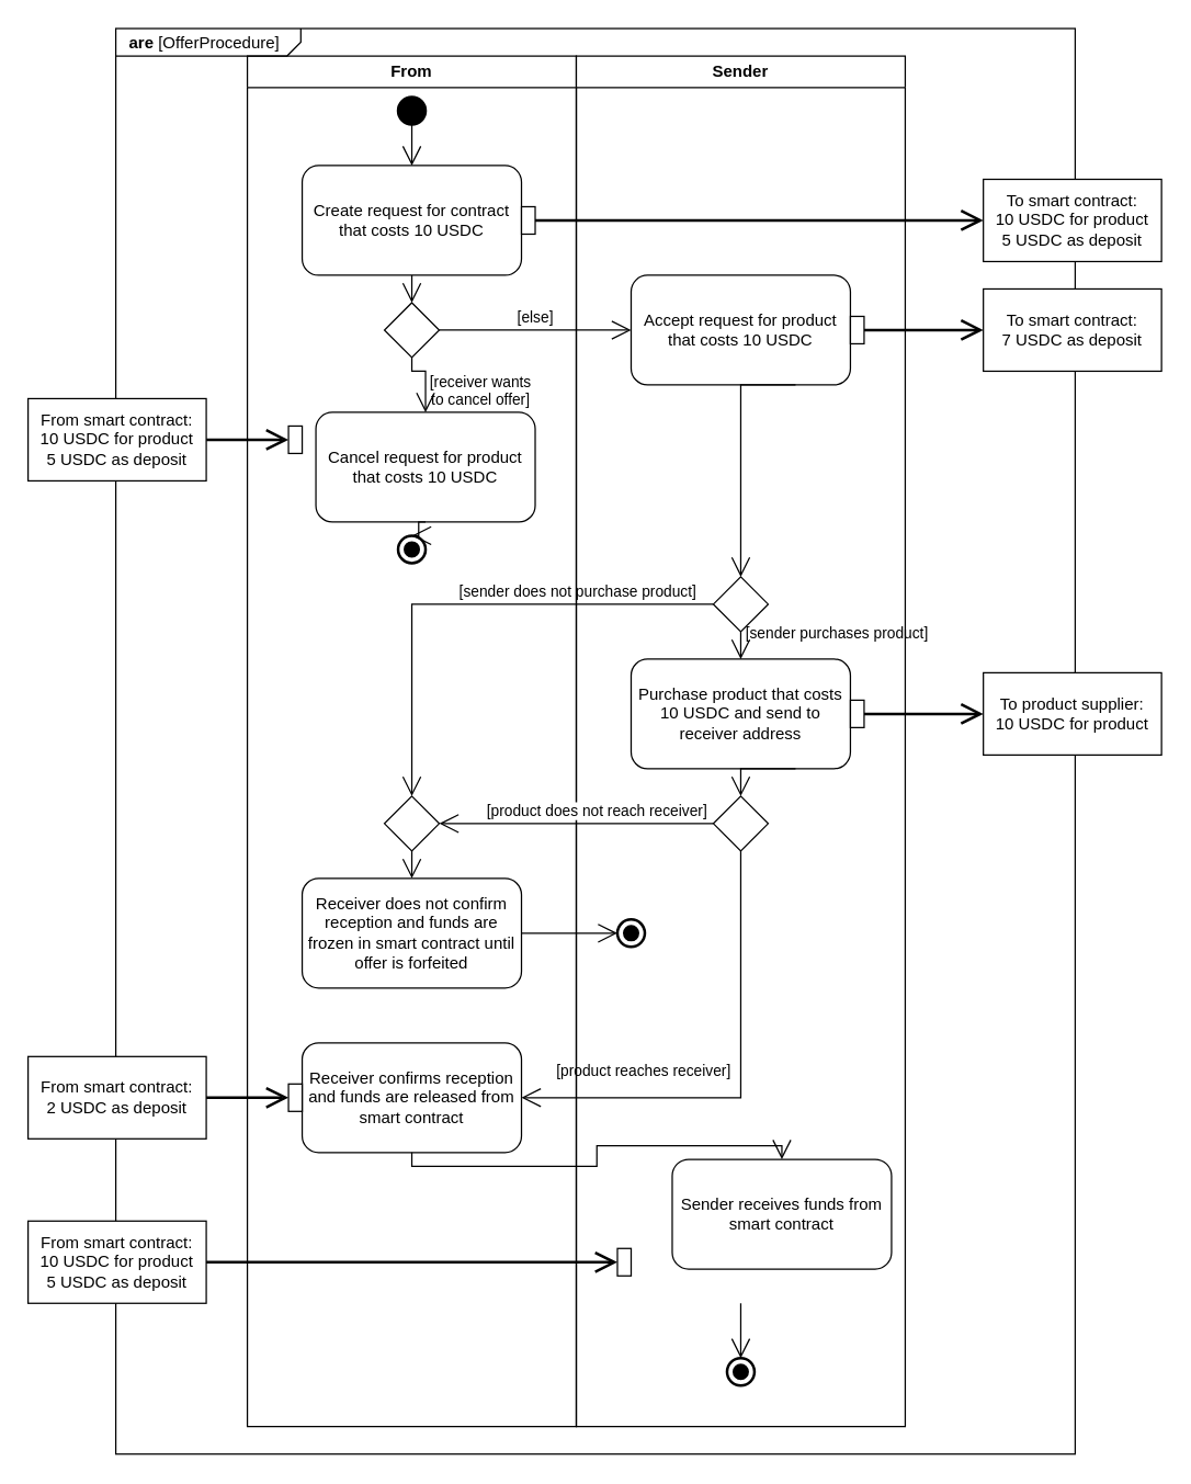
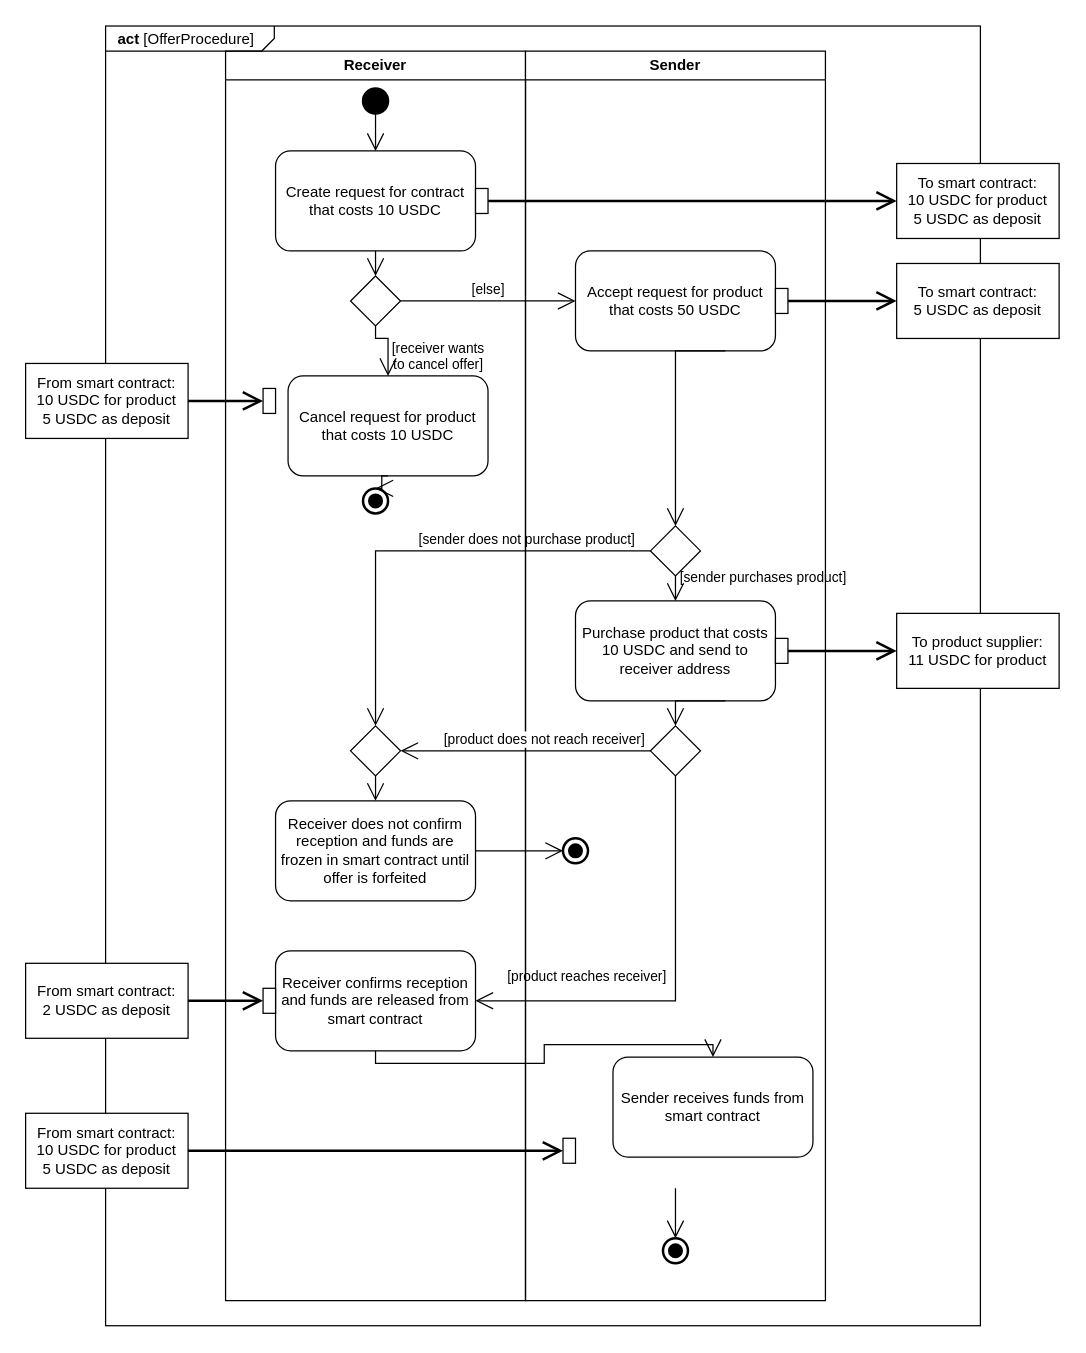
  <mxCell id="0" />
  <mxCell id="1" parent="0" />
- <mxCell id="2" value="From" style="swimlane;whiteSpace=wrap;html=1;" vertex="1" parent="1"><mxGeometry x="180" y="40" width="240" height="1000" as="geometry" /></mxCell>
- <mxCell id="3" value="&lt;p style=&quot;margin:0px;margin-top:4px;margin-left:10px;text-align:left;&quot;&gt;&lt;b&gt;are&lt;/b&gt;   [OfferProcedure]&lt;/p&gt;" style="html=1;shape=mxgraph.sysml.package;align=left;spacingLeft=5;verticalAlign=top;spacingTop=-3;labelX=135;html=1;overflow=fill;fillColor=none;" vertex="1" parent="2"><mxGeometry x="-96" y="-20" width="700" height="1040" as="geometry" /></mxCell>
+ <mxCell id="2" value="Receiver" style="swimlane;whiteSpace=wrap;html=1;" vertex="1" parent="1"><mxGeometry x="180" y="40" width="240" height="1000" as="geometry" /></mxCell>
+ <mxCell id="3" value="&lt;p style=&quot;margin:0px;margin-top:4px;margin-left:10px;text-align:left;&quot;&gt;&lt;b&gt;act&lt;/b&gt;   [OfferProcedure]&lt;/p&gt;" style="html=1;shape=mxgraph.sysml.package;align=left;spacingLeft=5;verticalAlign=top;spacingTop=-3;labelX=135;html=1;overflow=fill;fillColor=none;" vertex="1" parent="2"><mxGeometry x="-96" y="-20" width="700" height="1040" as="geometry" /></mxCell>
  <mxCell id="4" value="Create request for contract that costs 10 USDC" style="shape=rect;html=1;rounded=1;whiteSpace=wrap;align=center;" vertex="1" parent="2"><mxGeometry x="40" y="80" width="160" height="80" as="geometry" /></mxCell>
  <mxCell id="5" value="" style="shape=ellipse;html=1;fillColor=strokeColor;strokeWidth=2;verticalLabelPosition=bottom;verticalAlignment=top;perimeter=ellipsePerimeter;" vertex="1" parent="2"><mxGeometry x="110" y="30" width="20" height="20" as="geometry" /></mxCell>
  <mxCell id="6" value="" style="shape=rhombus;html=1;verticalLabelPosition=bottom;verticalAlignment=top;" vertex="1" parent="2"><mxGeometry x="100" y="180" width="40" height="40" as="geometry" /></mxCell>
  <mxCell id="7" value="" style="edgeStyle=elbowEdgeStyle;html=1;elbow=horizontal;align=right;verticalAlign=bottom;endArrow=none;rounded=0;labelBackgroundColor=none;startArrow=open;startSize=12;entryX=0.5;entryY=1;entryDx=0;entryDy=0;" edge="1" source="6" parent="2" target="4"><mxGeometry relative="1" as="geometry"><mxPoint x="160" y="150" as="targetPoint" /><Array as="points"><mxPoint x="120" y="170" /></Array></mxGeometry></mxCell>
  <mxCell id="8" value="&lt;div&gt;[receiver wants &lt;br&gt;&lt;/div&gt;&lt;div&gt;to cancel offer]&lt;/div&gt;" style="edgeStyle=elbowEdgeStyle;html=1;elbow=vertical;verticalAlign=bottom;endArrow=open;rounded=0;labelBackgroundColor=none;endSize=12;entryX=0.5;entryY=0;entryDx=0;entryDy=0;exitX=0.5;exitY=1;exitDx=0;exitDy=0;" edge="1" source="6" parent="2" target="14"><mxGeometry x="1" y="40" relative="1" as="geometry"><mxPoint x="160" y="260" as="targetPoint" /><Array as="points"><mxPoint x="140" y="230" /></Array><mxPoint as="offset" /></mxGeometry></mxCell>
  <mxCell id="9" value="" style="shape=rect;html=1;whiteSpace=wrap;align=center;" vertex="1" parent="2"><mxGeometry x="200" y="110" width="10" height="20" as="geometry" /></mxCell>
  <mxCell id="10" value="" style="edgeStyle=elbowEdgeStyle;html=1;elbow=horizontal;align=right;verticalAlign=bottom;endArrow=none;rounded=0;labelBackgroundColor=none;startArrow=open;startSize=12;entryX=0.5;entryY=1;entryDx=0;entryDy=0;exitX=0.5;exitY=0;exitDx=0;exitDy=0;" edge="1" parent="2" source="4" target="5"><mxGeometry relative="1" as="geometry"><mxPoint x="230" y="140" as="targetPoint" /><mxPoint x="230" y="180" as="sourcePoint" /></mxGeometry></mxCell>
  <mxCell id="11" value="" style="edgeStyle=elbowEdgeStyle;html=1;elbow=horizontal;endArrow=open;labelBackgroundColor=none;strokeWidth=2;endSize=12;rounded=0;exitX=1;exitY=0.5;exitDx=0;exitDy=0;" edge="1" parent="2" source="12" target="13"><mxGeometry relative="1" as="geometry"><mxPoint x="-100" y="280" as="sourcePoint" /><mxPoint x="120" y="280" as="targetPoint" /></mxGeometry></mxCell>
  <mxCell id="12" value="&lt;div&gt;From smart contract:&lt;br&gt;&lt;/div&gt;&lt;div&gt;10 USDC for product&lt;br&gt;&lt;/div&gt;5 USDC as deposit" style="shape=rect;html=1;whiteSpace=wrap;align=center;" vertex="1" parent="2"><mxGeometry x="-160" y="250" width="130" height="60" as="geometry" /></mxCell>
  <mxCell id="13" value="" style="shape=rect;html=1;whiteSpace=wrap;align=center;" vertex="1" parent="2"><mxGeometry x="30" y="270" width="10" height="20" as="geometry" /></mxCell>
  <mxCell id="14" value="Cancel request for product that costs 10 USDC" style="shape=rect;html=1;rounded=1;whiteSpace=wrap;align=center;" vertex="1" parent="2"><mxGeometry x="50" y="260" width="160" height="80" as="geometry" /></mxCell>
  <mxCell id="15" value="" style="shape=rhombus;html=1;verticalLabelPosition=top;verticalAlignment=bottom;" vertex="1" parent="2"><mxGeometry x="100" y="540" width="40" height="40" as="geometry" /></mxCell>
  <mxCell id="16" value="" style="edgeStyle=elbowEdgeStyle;html=1;elbow=horizontal;align=right;verticalAlign=bottom;rounded=0;labelBackgroundColor=none;endArrow=open;endSize=12;entryX=0.5;entryY=0;entryDx=0;entryDy=0;" edge="1" source="15" parent="2" target="17"><mxGeometry relative="1" as="geometry"><mxPoint x="120" y="625" as="targetPoint" /></mxGeometry></mxCell>
  <mxCell id="17" value="Receiver does not confirm reception and funds are frozen in smart contract until offer is forfeited" style="shape=rect;html=1;rounded=1;whiteSpace=wrap;align=center;" vertex="1" parent="2"><mxGeometry x="40" y="600" width="160" height="80" as="geometry" /></mxCell>
  <mxCell id="18" value="Receiver confirms reception and funds are released from smart contract" style="shape=rect;html=1;rounded=1;whiteSpace=wrap;align=center;" vertex="1" parent="2"><mxGeometry x="40" y="720" width="160" height="80" as="geometry" /></mxCell>
  <mxCell id="19" value="" style="shape=rect;html=1;whiteSpace=wrap;align=center;" vertex="1" parent="2"><mxGeometry x="270" y="870" width="10" height="20" as="geometry" /></mxCell>
  <mxCell id="20" value="" style="html=1;shape=mxgraph.sysml.actFinal;strokeWidth=2;verticalLabelPosition=bottom;verticalAlignment=top;" vertex="1" parent="2"><mxGeometry x="110" y="350" width="20" height="20" as="geometry" /></mxCell>
  <mxCell id="21" value="" style="edgeStyle=elbowEdgeStyle;html=1;elbow=horizontal;align=right;verticalAlign=bottom;endArrow=none;rounded=0;labelBackgroundColor=none;startArrow=open;startSize=12;entryX=0.5;entryY=1;entryDx=0;entryDy=0;exitX=0.5;exitY=0;exitDx=0;exitDy=0;exitPerimeter=0;" edge="1" parent="2" source="20" target="14"><mxGeometry relative="1" as="geometry"><mxPoint x="130" y="170" as="targetPoint" /><mxPoint x="130" y="190" as="sourcePoint" /><Array as="points" /></mxGeometry></mxCell>
  <mxCell id="22" value="" style="edgeStyle=elbowEdgeStyle;html=1;elbow=horizontal;align=right;verticalAlign=bottom;endArrow=none;rounded=0;labelBackgroundColor=none;startArrow=open;startSize=12;entryX=0.5;entryY=1;entryDx=0;entryDy=0;exitX=0.5;exitY=0;exitDx=0;exitDy=0;exitPerimeter=0;" edge="1" source="25" parent="2"><mxGeometry relative="1" as="geometry"><mxPoint x="360" y="910" as="targetPoint" /><mxPoint x="370" y="780" as="sourcePoint" /><Array as="points" /></mxGeometry></mxCell>
  <mxCell id="23" value="Sender" style="swimlane;whiteSpace=wrap;html=1;" vertex="1" parent="1"><mxGeometry x="420" y="40" width="240" height="1000" as="geometry" /></mxCell>
  <mxCell id="24" value="" style="shape=rhombus;html=1;verticalLabelPosition=bottom;verticalAlignment=top;" vertex="1" parent="23"><mxGeometry x="100" y="380" width="40" height="40" as="geometry" /></mxCell>
  <mxCell id="25" value="" style="html=1;shape=mxgraph.sysml.actFinal;strokeWidth=2;verticalLabelPosition=bottom;verticalAlignment=top;" vertex="1" parent="23"><mxGeometry x="110" y="950" width="20" height="20" as="geometry" /></mxCell>
  <mxCell id="26" value="&lt;div&gt;To smart contract:&lt;br&gt;&lt;/div&gt;&lt;div&gt;10 USDC for product&lt;br&gt;&lt;/div&gt;&lt;div&gt;5 USDC as deposit&lt;br&gt;&lt;/div&gt;" style="shape=rect;html=1;whiteSpace=wrap;align=center;" vertex="1" parent="1"><mxGeometry x="717" y="130" width="130" height="60" as="geometry" /></mxCell>
- <mxCell id="27" value="Accept request for product that costs 10 USDC" style="shape=rect;html=1;rounded=1;whiteSpace=wrap;align=center;" vertex="1" parent="1"><mxGeometry x="460" y="200" width="160" height="80" as="geometry" /></mxCell>
+ <mxCell id="27" value="Accept request for product that costs 50 USDC" style="shape=rect;html=1;rounded=1;whiteSpace=wrap;align=center;" vertex="1" parent="1"><mxGeometry x="460" y="200" width="160" height="80" as="geometry" /></mxCell>
  <mxCell id="28" value="[else]" style="edgeStyle=elbowEdgeStyle;html=1;elbow=vertical;verticalAlign=bottom;endArrow=open;rounded=0;labelBackgroundColor=none;endSize=12;entryX=0;entryY=0.5;entryDx=0;entryDy=0;" edge="1" source="6" parent="1" target="27"><mxGeometry relative="1" as="geometry"><mxPoint x="360" y="240" as="targetPoint" /></mxGeometry></mxCell>
- <mxCell id="29" value="To smart contract:&lt;div&gt;7 USDC as deposit&lt;br&gt;&lt;/div&gt;" style="shape=rect;html=1;whiteSpace=wrap;align=center;" vertex="1" parent="1"><mxGeometry x="717" y="210" width="130" height="60" as="geometry" /></mxCell>
+ <mxCell id="29" value="To smart contract:&lt;div&gt;5 USDC as deposit&lt;br&gt;&lt;/div&gt;" style="shape=rect;html=1;whiteSpace=wrap;align=center;" vertex="1" parent="1"><mxGeometry x="717" y="210" width="130" height="60" as="geometry" /></mxCell>
  <mxCell id="30" value="" style="edgeStyle=elbowEdgeStyle;html=1;elbow=horizontal;endArrow=open;labelBackgroundColor=none;strokeWidth=2;endSize=12;rounded=0;entryX=0;entryY=0.5;entryDx=0;entryDy=0;exitX=1;exitY=0.5;exitDx=0;exitDy=0;" edge="1" target="29" parent="1" source="32"><mxGeometry relative="1" as="geometry"><mxPoint x="350" y="239.83" as="sourcePoint" /><mxPoint x="370" y="240" as="targetPoint" /></mxGeometry></mxCell>
  <mxCell id="31" value="" style="edgeStyle=elbowEdgeStyle;html=1;elbow=horizontal;endArrow=open;labelBackgroundColor=none;strokeWidth=2;endSize=12;rounded=0;entryX=0;entryY=0.5;entryDx=0;entryDy=0;exitX=1;exitY=0.5;exitDx=0;exitDy=0;" edge="1" source="9" target="26" parent="1"><mxGeometry relative="1" as="geometry"><mxPoint x="350" y="159.83" as="sourcePoint" /><mxPoint x="370" y="160" as="targetPoint" /></mxGeometry></mxCell>
  <mxCell id="32" value="" style="shape=rect;html=1;whiteSpace=wrap;align=center;" vertex="1" parent="1"><mxGeometry x="620" y="230" width="10" height="20" as="geometry" /></mxCell>
  <mxCell id="33" value="" style="edgeStyle=elbowEdgeStyle;html=1;elbow=horizontal;align=right;verticalAlign=bottom;endArrow=none;rounded=0;labelBackgroundColor=none;startArrow=open;startSize=12;" edge="1" source="24" parent="1"><mxGeometry relative="1" as="geometry"><mxPoint x="580" y="280" as="targetPoint" /><Array as="points"><mxPoint x="540" y="300" /></Array></mxGeometry></mxCell>
  <mxCell id="34" value="&lt;div&gt;[sender purchases product]&lt;/div&gt;" style="edgeStyle=elbowEdgeStyle;html=1;elbow=horizontal;verticalAlign=bottom;endArrow=open;rounded=0;labelBackgroundColor=none;endSize=12;entryX=0.5;entryY=0;entryDx=0;entryDy=0;exitX=0.5;exitY=1;exitDx=0;exitDy=0;" edge="1" source="24" target="35" parent="1"><mxGeometry y="70" relative="1" as="geometry"><mxPoint x="580" y="390" as="targetPoint" /><mxPoint x="540" y="460" as="sourcePoint" /><Array as="points"><mxPoint x="540" y="470" /></Array><mxPoint as="offset" /></mxGeometry></mxCell>
  <mxCell id="35" value="Purchase product that costs 10 USDC and send to receiver address" style="shape=rect;html=1;rounded=1;whiteSpace=wrap;align=center;" vertex="1" parent="1"><mxGeometry x="460" y="480" width="160" height="80" as="geometry" /></mxCell>
- <mxCell id="36" value="To product supplier:&lt;div&gt;10 USDC for product&lt;br&gt;&lt;/div&gt;" style="shape=rect;html=1;whiteSpace=wrap;align=center;" vertex="1" parent="1"><mxGeometry x="717" y="490" width="130" height="60" as="geometry" /></mxCell>
+ <mxCell id="36" value="To product supplier:&lt;div&gt;11 USDC for product&lt;br&gt;&lt;/div&gt;" style="shape=rect;html=1;whiteSpace=wrap;align=center;" vertex="1" parent="1"><mxGeometry x="717" y="490" width="130" height="60" as="geometry" /></mxCell>
  <mxCell id="37" value="" style="edgeStyle=elbowEdgeStyle;html=1;elbow=horizontal;endArrow=open;labelBackgroundColor=none;strokeWidth=2;endSize=12;rounded=0;entryX=0;entryY=0.5;entryDx=0;entryDy=0;exitX=1;exitY=0.5;exitDx=0;exitDy=0;" edge="1" source="38" target="36" parent="1"><mxGeometry relative="1" as="geometry"><mxPoint x="350" y="519.83" as="sourcePoint" /><mxPoint x="370" y="520" as="targetPoint" /></mxGeometry></mxCell>
  <mxCell id="38" value="" style="shape=rect;html=1;whiteSpace=wrap;align=center;" vertex="1" parent="1"><mxGeometry x="620" y="510" width="10" height="20" as="geometry" /></mxCell>
  <mxCell id="39" value="&lt;div&gt;[product reaches receiver]&lt;/div&gt;" style="edgeStyle=elbowEdgeStyle;html=1;elbow=horizontal;verticalAlign=bottom;endArrow=open;rounded=0;labelBackgroundColor=none;endSize=12;entryX=1;entryY=0.5;entryDx=0;entryDy=0;" edge="1" source="41" parent="1" target="18"><mxGeometry x="0.474" y="-10" relative="1" as="geometry"><mxPoint x="300" y="760" as="targetPoint" /><Array as="points"><mxPoint x="540" y="740" /></Array><mxPoint as="offset" /></mxGeometry></mxCell>
  <mxCell id="40" value="" style="edgeStyle=elbowEdgeStyle;html=1;elbow=horizontal;align=right;verticalAlign=bottom;endArrow=none;rounded=0;labelBackgroundColor=none;startArrow=open;startSize=12;" edge="1" source="41" parent="1"><mxGeometry relative="1" as="geometry"><mxPoint x="580" y="560" as="targetPoint" /><Array as="points"><mxPoint x="540" y="580" /></Array></mxGeometry></mxCell>
  <mxCell id="41" value="" style="shape=rhombus;html=1;verticalLabelPosition=bottom;verticalAlignment=top;" vertex="1" parent="1"><mxGeometry x="520" y="580" width="40" height="40" as="geometry" /></mxCell>
  <mxCell id="42" value="" style="edgeStyle=elbowEdgeStyle;html=1;elbow=vertical;verticalAlign=bottom;startArrow=open;endArrow=none;rounded=0;labelBackgroundColor=none;startSize=12;entryX=0;entryY=0.5;entryDx=0;entryDy=0;" edge="1" source="15" parent="1" target="41"><mxGeometry relative="1" as="geometry"><mxPoint x="400" y="605" as="targetPoint" /></mxGeometry></mxCell>
  <mxCell id="43" value="[product does not reach receiver]" style="edgeLabel;html=1;align=center;verticalAlign=middle;resizable=0;points=[];" vertex="1" connectable="0" parent="42"><mxGeometry x="0.22" y="-1" relative="1" as="geometry"><mxPoint x="-8" y="-11" as="offset" /></mxGeometry></mxCell>
  <mxCell id="44" value="&lt;div&gt;From smart contract:&lt;br&gt;&lt;/div&gt;2 USDC as deposit" style="shape=rect;html=1;whiteSpace=wrap;align=center;" vertex="1" parent="1"><mxGeometry y="770" width="130" height="60" as="geometry" x="20" /></mxCell>
  <mxCell id="45" value="" style="edgeStyle=elbowEdgeStyle;html=1;elbow=horizontal;endArrow=open;labelBackgroundColor=none;strokeWidth=2;endSize=12;rounded=0;exitX=1;exitY=0.5;exitDx=0;exitDy=0;" edge="1" source="44" target="46" parent="1"><mxGeometry relative="1" as="geometry"><mxPoint x="80" y="800" as="sourcePoint" /><mxPoint x="300" y="800" as="targetPoint" /></mxGeometry></mxCell>
  <mxCell id="46" value="" style="shape=rect;html=1;whiteSpace=wrap;align=center;" vertex="1" parent="1"><mxGeometry x="210" y="790" width="10" height="20" as="geometry" /></mxCell>
  <mxCell id="47" value="&lt;div&gt;[sender does not purchase product]&lt;/div&gt;" style="edgeStyle=elbowEdgeStyle;html=1;elbow=horizontal;verticalAlign=bottom;endArrow=open;rounded=0;labelBackgroundColor=none;endSize=12;exitX=0;exitY=0.5;exitDx=0;exitDy=0;" edge="1" parent="1" source="24" target="15"><mxGeometry x="-0.449" relative="1" as="geometry"><mxPoint x="320" y="400" as="targetPoint" /><mxPoint x="310" y="430" as="sourcePoint" /><Array as="points"><mxPoint x="300" y="520" /></Array><mxPoint as="offset" /></mxGeometry></mxCell>
  <mxCell id="48" value="&lt;div&gt;From smart contract:&lt;br&gt;&lt;/div&gt;&lt;div&gt;10 USDC for product&lt;br&gt;&lt;/div&gt;5 USDC as deposit" style="shape=rect;html=1;whiteSpace=wrap;align=center;" vertex="1" parent="1"><mxGeometry y="890" width="130" height="60" as="geometry" x="20" /></mxCell>
  <mxCell id="49" value="" style="edgeStyle=elbowEdgeStyle;html=1;elbow=horizontal;endArrow=open;labelBackgroundColor=none;strokeWidth=2;endSize=12;rounded=0;exitX=1;exitY=0.5;exitDx=0;exitDy=0;" edge="1" source="48" target="19" parent="1"><mxGeometry relative="1" as="geometry"><mxPoint x="80" y="920" as="sourcePoint" /><mxPoint x="300" y="920" as="targetPoint" /></mxGeometry></mxCell>
  <mxCell id="50" value="Sender receives funds from smart contract" style="shape=rect;html=1;rounded=1;whiteSpace=wrap;align=center;" vertex="1" parent="1"><mxGeometry x="490" y="845" width="160" height="80" as="geometry" /></mxCell>
  <mxCell id="51" value="" style="edgeStyle=orthogonalEdgeStyle;html=1;elbow=horizontal;align=right;verticalAlign=bottom;rounded=0;labelBackgroundColor=none;endArrow=open;endSize=12;exitX=0.5;exitY=1;exitDx=0;exitDy=0;entryX=0.5;entryY=0;entryDx=0;entryDy=0;" edge="1" parent="1" source="18" target="50"><mxGeometry relative="1" as="geometry"><mxPoint x="540" y="890" as="targetPoint" /><mxPoint x="300" y="850" as="sourcePoint" /></mxGeometry></mxCell>
  <mxCell id="52" value="" style="edgeStyle=elbowEdgeStyle;html=1;elbow=horizontal;align=right;verticalAlign=bottom;endArrow=none;rounded=0;labelBackgroundColor=none;startArrow=open;startSize=12;entryX=1;entryY=0.5;entryDx=0;entryDy=0;exitX=0;exitY=0.5;exitDx=0;exitDy=0;exitPerimeter=0;" edge="1" source="53" parent="1" target="17"><mxGeometry relative="1" as="geometry"><mxPoint x="460" y="640" as="targetPoint" /><mxPoint x="470" y="510" as="sourcePoint" /><Array as="points" /></mxGeometry></mxCell>
  <mxCell id="53" value="" style="html=1;shape=mxgraph.sysml.actFinal;strokeWidth=2;verticalLabelPosition=bottom;verticalAlignment=top;" vertex="1" parent="1"><mxGeometry x="450" y="670" width="20" height="20" as="geometry" /></mxCell>
